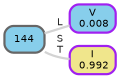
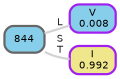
  graph {
    ranksep="0 equally"
    splines=straight
    rankdir=LR
    node [color=purple fillcolor=skyblue fontcolor=black fontname=helvetica penwidth=3 shape=box style="filled, rounded"]
    edge [color=lightgray fontcolor=grey14 fontname=helvetica fontweight=bold penwidth=3]
    n1 [label="V\n 0.008"]
-   n2 [color=gray40 label=144]
+   n2 [color=gray40 label=844]
    n3 [fillcolor=khaki label="I\n 0.992"]
    subgraph sub_1 {
      rank=same
    }
    n2 -- n1 [label=" L"]
    n2 -- n3 [label=" S\n T"]
  }
